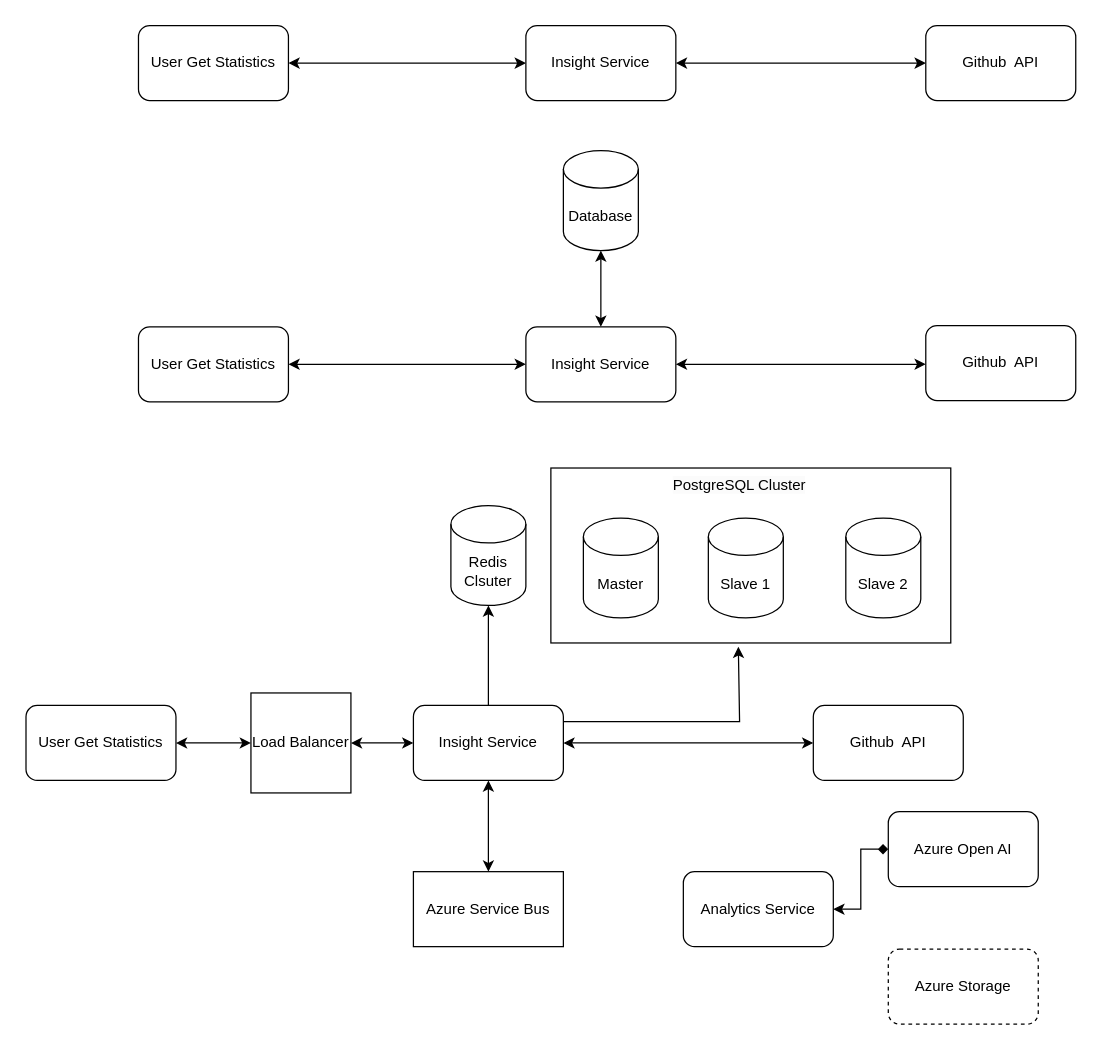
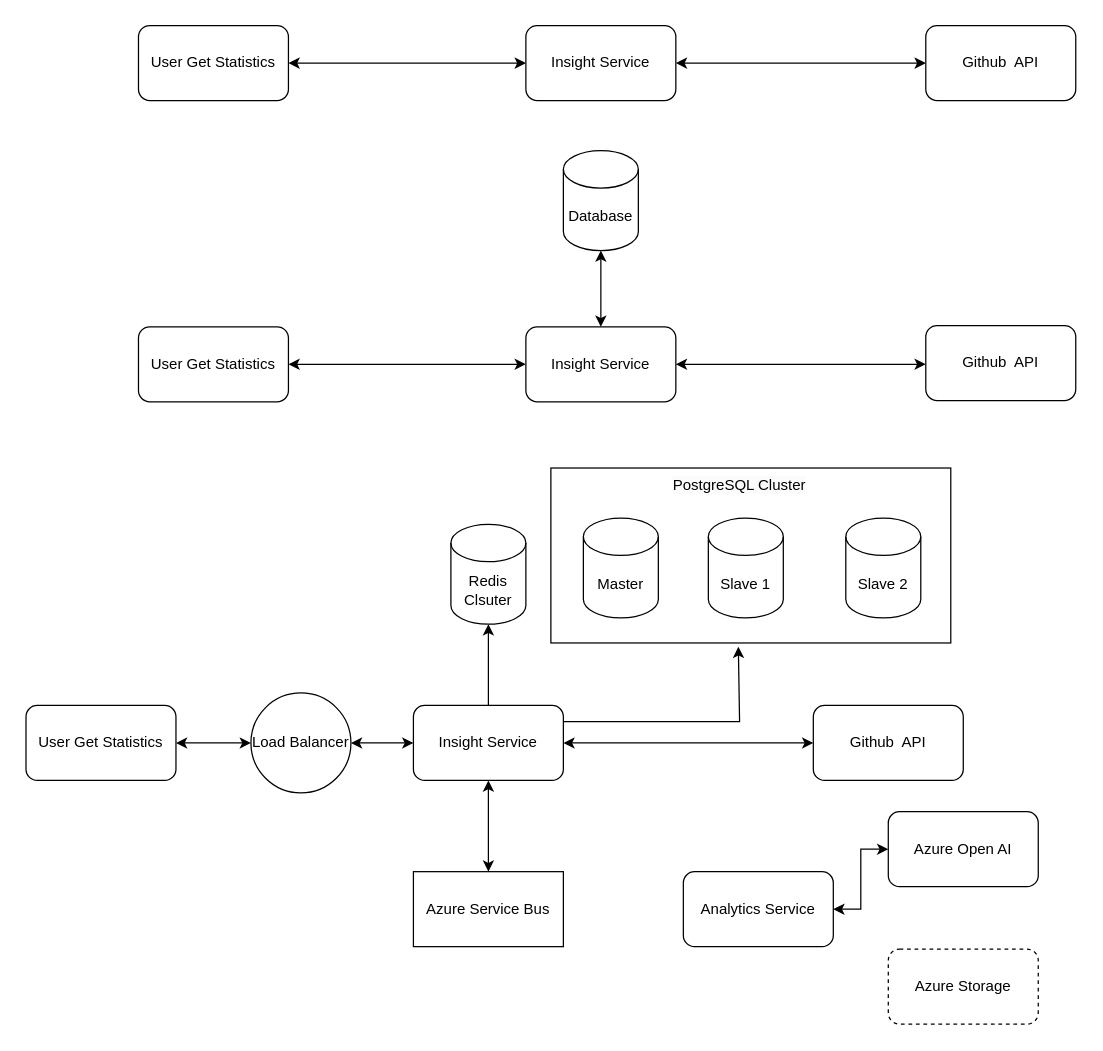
  <mxCell id="0" />
  <mxCell id="1" parent="0" />
  <mxCell id="2" style="edgeStyle=orthogonalEdgeStyle;rounded=0;orthogonalLoop=1;jettySize=auto;html=1;entryX=0;entryY=0.5;entryDx=0;entryDy=0;startArrow=classic;startFill=1;" edge="1" parent="1" source="3" target="5"><mxGeometry relative="1" as="geometry" /></mxCell>
  <mxCell id="3" value="User Get Statistics" style="rounded=1;whiteSpace=wrap;html=1;" vertex="1" parent="1"><mxGeometry x="110" y="20" width="120" height="60" as="geometry" /></mxCell>
  <mxCell id="4" style="edgeStyle=orthogonalEdgeStyle;rounded=0;orthogonalLoop=1;jettySize=auto;html=1;startArrow=classic;startFill=1;" edge="1" parent="1" source="5" target="6"><mxGeometry relative="1" as="geometry" /></mxCell>
  <mxCell id="5" value="Insight Service" style="rounded=1;whiteSpace=wrap;html=1;" vertex="1" parent="1"><mxGeometry x="420" y="20" width="120" height="60" as="geometry" /></mxCell>
  <mxCell id="6" value="Github&amp;nbsp; API" style="rounded=1;whiteSpace=wrap;html=1;" vertex="1" parent="1"><mxGeometry x="740" y="20" width="120" height="60" as="geometry" /></mxCell>
  <mxCell id="7" style="edgeStyle=orthogonalEdgeStyle;rounded=0;orthogonalLoop=1;jettySize=auto;html=1;entryX=0;entryY=0.5;entryDx=0;entryDy=0;startArrow=classic;startFill=1;" edge="1" parent="1" source="15" target="12"><mxGeometry relative="1" as="geometry" /></mxCell>
  <mxCell id="8" value="User Get Statistics" style="rounded=1;whiteSpace=wrap;html=1;" vertex="1" parent="1"><mxGeometry x="20" y="564" width="120" height="60" as="geometry" /></mxCell>
  <mxCell id="9" style="edgeStyle=orthogonalEdgeStyle;rounded=0;orthogonalLoop=1;jettySize=auto;html=1;startArrow=classic;startFill=1;" edge="1" parent="1" source="12" target="13"><mxGeometry relative="1" as="geometry" /></mxCell>
  <mxCell id="10" style="edgeStyle=orthogonalEdgeStyle;rounded=0;orthogonalLoop=1;jettySize=auto;html=1;" edge="1" parent="1" source="12"><mxGeometry relative="1" as="geometry"><mxPoint x="590" y="517" as="targetPoint" /><Array as="points"><mxPoint x="591" y="577" /></Array></mxGeometry></mxCell>
  <mxCell id="11" value="" style="edgeStyle=orthogonalEdgeStyle;rounded=0;orthogonalLoop=1;jettySize=auto;html=1;startArrow=classic;startFill=1;" edge="1" parent="1" source="12" target="30"><mxGeometry relative="1" as="geometry" /></mxCell>
  <mxCell id="12" value="Insight Service" style="rounded=1;whiteSpace=wrap;html=1;" vertex="1" parent="1"><mxGeometry x="330" y="564" width="120" height="60" as="geometry" /></mxCell>
  <mxCell id="13" value="Github&amp;nbsp; API" style="rounded=1;whiteSpace=wrap;html=1;" vertex="1" parent="1"><mxGeometry x="650" y="564" width="120" height="60" as="geometry" /></mxCell>
  <mxCell id="14" value="" style="edgeStyle=orthogonalEdgeStyle;rounded=0;orthogonalLoop=1;jettySize=auto;html=1;entryX=0;entryY=0.5;entryDx=0;entryDy=0;startArrow=classic;startFill=1;" edge="1" parent="1" source="8" target="15"><mxGeometry relative="1" as="geometry"><mxPoint x="140" y="594" as="sourcePoint" /><mxPoint x="330" y="594" as="targetPoint" /></mxGeometry></mxCell>
- <mxCell id="15" value="Load Balancer" style="whiteSpace=wrap;html=1;aspect=fixed;" vertex="1" parent="1"><mxGeometry x="200" y="554" width="80" height="80" as="geometry" /></mxCell>
+ <mxCell id="15" value="Load Balancer" style="ellipse;whiteSpace=wrap;html=1;aspect=fixed;" vertex="1" parent="1"><mxGeometry x="200" y="554" width="80" height="80" as="geometry" /></mxCell>
  <mxCell id="16" value="" style="rounded=0;whiteSpace=wrap;html=1;" vertex="1" parent="1"><mxGeometry x="440" y="374" width="320" height="140" as="geometry" /></mxCell>
  <mxCell id="17" value="Master" style="shape=cylinder3;whiteSpace=wrap;html=1;boundedLbl=1;backgroundOutline=1;size=15;" vertex="1" parent="1"><mxGeometry x="466" y="414" width="60" height="80" as="geometry" /></mxCell>
  <mxCell id="18" value="Slave 1" style="shape=cylinder3;whiteSpace=wrap;html=1;boundedLbl=1;backgroundOutline=1;size=15;" vertex="1" parent="1"><mxGeometry x="566" y="414" width="60" height="80" as="geometry" /></mxCell>
  <mxCell id="19" value="Slave 2" style="shape=cylinder3;whiteSpace=wrap;html=1;boundedLbl=1;backgroundOutline=1;size=15;" vertex="1" parent="1"><mxGeometry x="676" y="414" width="60" height="80" as="geometry" /></mxCell>
  <mxCell id="20" value="&lt;span style=&quot;color: rgb(0, 0, 0); font-family: Helvetica; font-size: 12px; font-style: normal; font-variant-ligatures: normal; font-variant-caps: normal; font-weight: 400; letter-spacing: normal; orphans: 2; text-align: center; text-indent: 0px; text-transform: none; widows: 2; word-spacing: 0px; -webkit-text-stroke-width: 0px; white-space: normal; background-color: rgb(251, 251, 251); text-decoration-thickness: initial; text-decoration-style: initial; text-decoration-color: initial; display: inline !important; float: none;&quot;&gt;PostgreSQL Cluster&lt;/span&gt;" style="text;whiteSpace=wrap;html=1;" vertex="1" parent="1"><mxGeometry x="536" y="374" width="140" height="40" as="geometry" /></mxCell>
- <mxCell id="21" value="Redis Clsuter" style="shape=cylinder3;whiteSpace=wrap;html=1;boundedLbl=1;backgroundOutline=1;size=15;" vertex="1" parent="1"><mxGeometry x="360" y="404" width="60" height="80" as="geometry" /></mxCell>
+ <mxCell id="21" value="Redis Clsuter" style="shape=cylinder3;whiteSpace=wrap;html=1;boundedLbl=1;backgroundOutline=1;size=15;" vertex="1" parent="1"><mxGeometry x="360" y="419" width="60" height="80" as="geometry" /></mxCell>
  <mxCell id="22" style="edgeStyle=orthogonalEdgeStyle;rounded=0;orthogonalLoop=1;jettySize=auto;html=1;entryX=0;entryY=0.5;entryDx=0;entryDy=0;startArrow=classic;startFill=1;" edge="1" parent="1" source="23" target="25"><mxGeometry relative="1" as="geometry" /></mxCell>
  <mxCell id="23" value="User Get Statistics" style="rounded=1;whiteSpace=wrap;html=1;" vertex="1" parent="1"><mxGeometry x="110" y="261" width="120" height="60" as="geometry" /></mxCell>
  <mxCell id="24" style="edgeStyle=orthogonalEdgeStyle;rounded=0;orthogonalLoop=1;jettySize=auto;html=1;startArrow=classic;startFill=1;" edge="1" parent="1" source="25"><mxGeometry relative="1" as="geometry"><mxPoint x="740" y="291" as="targetPoint" /></mxGeometry></mxCell>
  <mxCell id="25" value="Insight Service" style="rounded=1;whiteSpace=wrap;html=1;" vertex="1" parent="1"><mxGeometry x="420" y="261" width="120" height="60" as="geometry" /></mxCell>
  <mxCell id="26" value="Github&amp;nbsp; API" style="rounded=1;whiteSpace=wrap;html=1;" vertex="1" parent="1"><mxGeometry x="740" y="260" width="120" height="60" as="geometry" /></mxCell>
  <mxCell id="27" value="Database" style="shape=cylinder3;whiteSpace=wrap;html=1;boundedLbl=1;backgroundOutline=1;size=15;" vertex="1" parent="1"><mxGeometry x="450" y="120" width="60" height="80" as="geometry" /></mxCell>
  <mxCell id="28" style="edgeStyle=orthogonalEdgeStyle;rounded=0;orthogonalLoop=1;jettySize=auto;html=1;entryX=0.5;entryY=1;entryDx=0;entryDy=0;entryPerimeter=0;startArrow=classic;startFill=1;" edge="1" parent="1" source="25" target="27"><mxGeometry relative="1" as="geometry" /></mxCell>
  <mxCell id="29" style="edgeStyle=orthogonalEdgeStyle;rounded=0;orthogonalLoop=1;jettySize=auto;html=1;entryX=0.5;entryY=1;entryDx=0;entryDy=0;entryPerimeter=0;" edge="1" parent="1" source="12" target="21"><mxGeometry relative="1" as="geometry" /></mxCell>
  <mxCell id="30" value="Azure Service Bus" style="rounded=0;whiteSpace=wrap;html=1;" vertex="1" parent="1"><mxGeometry x="330" y="697" width="120" height="60" as="geometry" /></mxCell>
- <mxCell id="31" style="edgeStyle=orthogonalEdgeStyle;rounded=0;orthogonalLoop=1;jettySize=auto;html=1;startArrow=classic;startFill=1;endArrow=diamond;" edge="1" parent="1" source="32" target="33"><mxGeometry relative="1" as="geometry" /></mxCell>
+ <mxCell id="31" style="edgeStyle=orthogonalEdgeStyle;rounded=0;orthogonalLoop=1;jettySize=auto;html=1;startArrow=classic;startFill=1;" edge="1" parent="1" source="32" target="33"><mxGeometry relative="1" as="geometry" /></mxCell>
  <mxCell id="32" value="Analytics Service" style="rounded=1;whiteSpace=wrap;html=1;" vertex="1" parent="1"><mxGeometry x="546" y="697" width="120" height="60" as="geometry" /></mxCell>
  <mxCell id="33" value="Azure Open AI" style="rounded=1;whiteSpace=wrap;html=1;" vertex="1" parent="1"><mxGeometry x="710" y="649" width="120" height="60" as="geometry" /></mxCell>
  <mxCell id="34" value="Azure Storage" style="rounded=1;whiteSpace=wrap;html=1;dashed=1;" vertex="1" parent="1"><mxGeometry x="710" y="759" width="120" height="60" as="geometry" /></mxCell>
